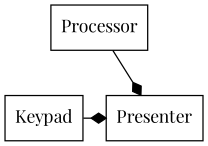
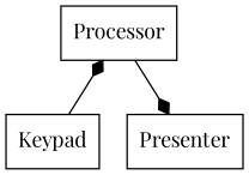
  digraph {
    fontname="Playfair Display"
    rankdir=BT
    node [fontname="Playfair Display" shape=rectangle]
    edge [arrowhead=diamond fontname="Playfair Display"]
    n1 [label=Keypad]
    n2 [label=Presenter]
    n3 [label=Processor]
    subgraph sub_1 {
      rank=source
      n1
      n2
    }
-   n1 -> n2
+   n1 -> n3
    n3 -> n2
  }
